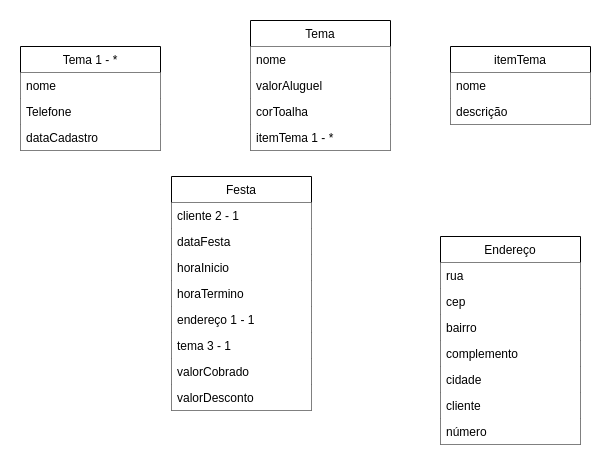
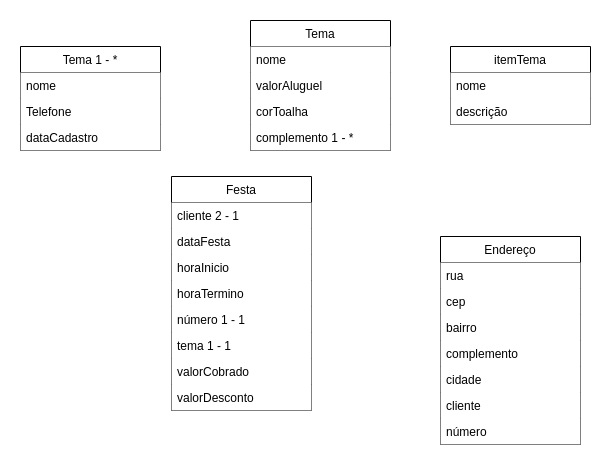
  <mxCell id="0" />
  <mxCell id="1" parent="0" />
  <mxCell id="2" value="Endereço" style="swimlane;fontStyle=0;childLayout=stackLayout;horizontal=1;startSize=26;fillColor=#FFFFFF;horizontalStack=0;resizeParent=1;resizeParentMax=0;resizeLast=0;collapsible=1;marginBottom=0;" parent="1" vertex="1"><mxGeometry x="440" y="236" width="140" height="208" as="geometry" /></mxCell>
  <mxCell id="3" value="rua" style="text;strokeColor=none;fillColor=#FFFFFF;align=left;verticalAlign=top;spacingLeft=4;spacingRight=4;overflow=hidden;rotatable=0;points=[[0,0.5],[1,0.5]];portConstraint=eastwest;" parent="2" vertex="1"><mxGeometry y="26" width="140" height="26" as="geometry" /></mxCell>
  <mxCell id="4" value="cep" style="text;strokeColor=none;fillColor=#FFFFFF;align=left;verticalAlign=top;spacingLeft=4;spacingRight=4;overflow=hidden;rotatable=0;points=[[0,0.5],[1,0.5]];portConstraint=eastwest;" parent="2" vertex="1"><mxGeometry y="52" width="140" height="26" as="geometry" /></mxCell>
  <mxCell id="5" value="bairro" style="text;strokeColor=none;fillColor=#FFFFFF;align=left;verticalAlign=top;spacingLeft=4;spacingRight=4;overflow=hidden;rotatable=0;points=[[0,0.5],[1,0.5]];portConstraint=eastwest;" parent="2" vertex="1"><mxGeometry y="78" width="140" height="26" as="geometry" /></mxCell>
  <mxCell id="6" value="complemento" style="text;strokeColor=none;fillColor=#FFFFFF;align=left;verticalAlign=top;spacingLeft=4;spacingRight=4;overflow=hidden;rotatable=0;points=[[0,0.5],[1,0.5]];portConstraint=eastwest;" parent="2" vertex="1"><mxGeometry y="104" width="140" height="26" as="geometry" /></mxCell>
  <mxCell id="7" value="cidade" style="text;strokeColor=none;fillColor=#FFFFFF;align=left;verticalAlign=top;spacingLeft=4;spacingRight=4;overflow=hidden;rotatable=0;points=[[0,0.5],[1,0.5]];portConstraint=eastwest;" parent="2" vertex="1"><mxGeometry y="130" width="140" height="26" as="geometry" /></mxCell>
  <mxCell id="8" value="cliente" style="text;strokeColor=none;fillColor=#FFFFFF;align=left;verticalAlign=top;spacingLeft=4;spacingRight=4;overflow=hidden;rotatable=0;points=[[0,0.5],[1,0.5]];portConstraint=eastwest;" parent="2" vertex="1"><mxGeometry y="156" width="140" height="26" as="geometry" /></mxCell>
  <mxCell id="9" value="número" style="text;strokeColor=none;fillColor=#FFFFFF;align=left;verticalAlign=top;spacingLeft=4;spacingRight=4;overflow=hidden;rotatable=0;points=[[0,0.5],[1,0.5]];portConstraint=eastwest;" parent="2" vertex="1"><mxGeometry y="182" width="140" height="26" as="geometry" /></mxCell>
  <mxCell id="10" value="Tema 1 - *" style="swimlane;fontStyle=0;childLayout=stackLayout;horizontal=1;startSize=26;fillColor=#FFFFFF;horizontalStack=0;resizeParent=1;resizeParentMax=0;resizeLast=0;collapsible=1;marginBottom=0;" parent="1" vertex="1"><mxGeometry x="20" y="46" width="140" height="104" as="geometry" /></mxCell>
  <mxCell id="11" value="nome" style="text;strokeColor=none;fillColor=#FFFFFF;align=left;verticalAlign=top;spacingLeft=4;spacingRight=4;overflow=hidden;rotatable=0;points=[[0,0.5],[1,0.5]];portConstraint=eastwest;" parent="10" vertex="1"><mxGeometry y="26" width="140" height="26" as="geometry" /></mxCell>
  <mxCell id="12" value="Telefone" style="text;strokeColor=none;fillColor=#FFFFFF;align=left;verticalAlign=top;spacingLeft=4;spacingRight=4;overflow=hidden;rotatable=0;points=[[0,0.5],[1,0.5]];portConstraint=eastwest;" parent="10" vertex="1"><mxGeometry y="52" width="140" height="26" as="geometry" /></mxCell>
  <mxCell id="13" value="dataCadastro" style="text;strokeColor=none;fillColor=#FFFFFF;align=left;verticalAlign=top;spacingLeft=4;spacingRight=4;overflow=hidden;rotatable=0;points=[[0,0.5],[1,0.5]];portConstraint=eastwest;" parent="10" vertex="1"><mxGeometry y="78" width="140" height="26" as="geometry" /></mxCell>
  <mxCell id="14" value="Tema" style="swimlane;fontStyle=0;childLayout=stackLayout;horizontal=1;startSize=26;fillColor=#FFFFFF;horizontalStack=0;resizeParent=1;resizeParentMax=0;resizeLast=0;collapsible=1;marginBottom=0;" parent="1" vertex="1"><mxGeometry x="250" y="20" width="140" height="130" as="geometry" /></mxCell>
  <mxCell id="15" value="nome" style="text;strokeColor=none;fillColor=#FFFFFF;align=left;verticalAlign=top;spacingLeft=4;spacingRight=4;overflow=hidden;rotatable=0;points=[[0,0.5],[1,0.5]];portConstraint=eastwest;" parent="14" vertex="1"><mxGeometry y="26" width="140" height="26" as="geometry" /></mxCell>
  <mxCell id="16" value="valorAluguel" style="text;strokeColor=none;fillColor=#FFFFFF;align=left;verticalAlign=top;spacingLeft=4;spacingRight=4;overflow=hidden;rotatable=0;points=[[0,0.5],[1,0.5]];portConstraint=eastwest;" parent="14" vertex="1"><mxGeometry y="52" width="140" height="26" as="geometry" /></mxCell>
  <mxCell id="17" value="corToalha" style="text;strokeColor=none;fillColor=#FFFFFF;align=left;verticalAlign=top;spacingLeft=4;spacingRight=4;overflow=hidden;rotatable=0;points=[[0,0.5],[1,0.5]];portConstraint=eastwest;" parent="14" vertex="1"><mxGeometry y="78" width="140" height="26" as="geometry" /></mxCell>
- <mxCell id="18" value="itemTema 1 - *" style="text;strokeColor=none;fillColor=#FFFFFF;align=left;verticalAlign=top;spacingLeft=4;spacingRight=4;overflow=hidden;rotatable=0;points=[[0,0.5],[1,0.5]];portConstraint=eastwest;" parent="14" vertex="1"><mxGeometry y="104" width="140" height="26" as="geometry" /></mxCell>
+ <mxCell id="18" value="complemento 1 - *" style="text;strokeColor=none;fillColor=#FFFFFF;align=left;verticalAlign=top;spacingLeft=4;spacingRight=4;overflow=hidden;rotatable=0;points=[[0,0.5],[1,0.5]];portConstraint=eastwest;" parent="14" vertex="1"><mxGeometry y="104" width="140" height="26" as="geometry" /></mxCell>
  <mxCell id="19" value="Festa" style="swimlane;fontStyle=0;childLayout=stackLayout;horizontal=1;startSize=26;fillColor=#FFFFFF;horizontalStack=0;resizeParent=1;resizeParentMax=0;resizeLast=0;collapsible=1;marginBottom=0;" parent="1" vertex="1"><mxGeometry x="171" y="176" width="140" height="234" as="geometry" /></mxCell>
  <mxCell id="20" value="cliente 2 - 1" style="text;strokeColor=none;fillColor=#FFFFFF;align=left;verticalAlign=top;spacingLeft=4;spacingRight=4;overflow=hidden;rotatable=0;points=[[0,0.5],[1,0.5]];portConstraint=eastwest;" parent="19" vertex="1"><mxGeometry y="26" width="140" height="26" as="geometry" /></mxCell>
  <mxCell id="21" value="dataFesta" style="text;strokeColor=none;fillColor=#FFFFFF;align=left;verticalAlign=top;spacingLeft=4;spacingRight=4;overflow=hidden;rotatable=0;points=[[0,0.5],[1,0.5]];portConstraint=eastwest;" parent="19" vertex="1"><mxGeometry y="52" width="140" height="26" as="geometry" /></mxCell>
  <mxCell id="22" value="horaInicio" style="text;strokeColor=none;fillColor=#FFFFFF;align=left;verticalAlign=top;spacingLeft=4;spacingRight=4;overflow=hidden;rotatable=0;points=[[0,0.5],[1,0.5]];portConstraint=eastwest;" parent="19" vertex="1"><mxGeometry y="78" width="140" height="26" as="geometry" /></mxCell>
  <mxCell id="23" value="horaTermino" style="text;strokeColor=none;fillColor=#FFFFFF;align=left;verticalAlign=top;spacingLeft=4;spacingRight=4;overflow=hidden;rotatable=0;points=[[0,0.5],[1,0.5]];portConstraint=eastwest;" parent="19" vertex="1"><mxGeometry y="104" width="140" height="26" as="geometry" /></mxCell>
- <mxCell id="24" value="endereço 1 - 1" style="text;strokeColor=none;fillColor=#FFFFFF;align=left;verticalAlign=top;spacingLeft=4;spacingRight=4;overflow=hidden;rotatable=0;points=[[0,0.5],[1,0.5]];portConstraint=eastwest;" parent="19" vertex="1"><mxGeometry y="130" width="140" height="26" as="geometry" /></mxCell>
- <mxCell id="25" value="tema 3 - 1" style="text;strokeColor=none;fillColor=#FFFFFF;align=left;verticalAlign=top;spacingLeft=4;spacingRight=4;overflow=hidden;rotatable=0;points=[[0,0.5],[1,0.5]];portConstraint=eastwest;" parent="19" vertex="1"><mxGeometry y="156" width="140" height="26" as="geometry" /></mxCell>
+ <mxCell id="24" value="número 1 - 1" style="text;strokeColor=none;fillColor=#FFFFFF;align=left;verticalAlign=top;spacingLeft=4;spacingRight=4;overflow=hidden;rotatable=0;points=[[0,0.5],[1,0.5]];portConstraint=eastwest;" parent="19" vertex="1"><mxGeometry y="130" width="140" height="26" as="geometry" /></mxCell>
+ <mxCell id="25" value="tema 1 - 1" style="text;strokeColor=none;fillColor=#FFFFFF;align=left;verticalAlign=top;spacingLeft=4;spacingRight=4;overflow=hidden;rotatable=0;points=[[0,0.5],[1,0.5]];portConstraint=eastwest;" parent="19" vertex="1"><mxGeometry y="156" width="140" height="26" as="geometry" /></mxCell>
  <mxCell id="26" value="valorCobrado" style="text;strokeColor=none;fillColor=#FFFFFF;align=left;verticalAlign=top;spacingLeft=4;spacingRight=4;overflow=hidden;rotatable=0;points=[[0,0.5],[1,0.5]];portConstraint=eastwest;" parent="19" vertex="1"><mxGeometry y="182" width="140" height="26" as="geometry" /></mxCell>
  <mxCell id="27" value="valorDesconto" style="text;strokeColor=none;fillColor=#FFFFFF;align=left;verticalAlign=top;spacingLeft=4;spacingRight=4;overflow=hidden;rotatable=0;points=[[0,0.5],[1,0.5]];portConstraint=eastwest;" parent="19" vertex="1"><mxGeometry y="208" width="140" height="26" as="geometry" /></mxCell>
  <mxCell id="28" value="itemTema" style="swimlane;fontStyle=0;childLayout=stackLayout;horizontal=1;startSize=26;fillColor=#FFFFFF;horizontalStack=0;resizeParent=1;resizeParentMax=0;resizeLast=0;collapsible=1;marginBottom=0;" parent="1" vertex="1"><mxGeometry x="450" y="46" width="140" height="78" as="geometry" /></mxCell>
  <mxCell id="29" value="nome" style="text;strokeColor=none;fillColor=#FFFFFF;align=left;verticalAlign=top;spacingLeft=4;spacingRight=4;overflow=hidden;rotatable=0;points=[[0,0.5],[1,0.5]];portConstraint=eastwest;" parent="28" vertex="1"><mxGeometry y="26" width="140" height="26" as="geometry" /></mxCell>
  <mxCell id="30" value="descrição" style="text;strokeColor=none;fillColor=#FFFFFF;align=left;verticalAlign=top;spacingLeft=4;spacingRight=4;overflow=hidden;rotatable=0;points=[[0,0.5],[1,0.5]];portConstraint=eastwest;" parent="28" vertex="1"><mxGeometry y="52" width="140" height="26" as="geometry" /></mxCell>
